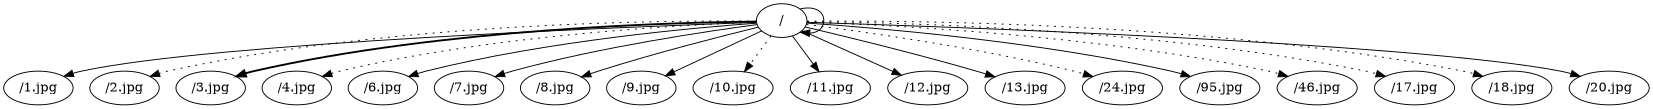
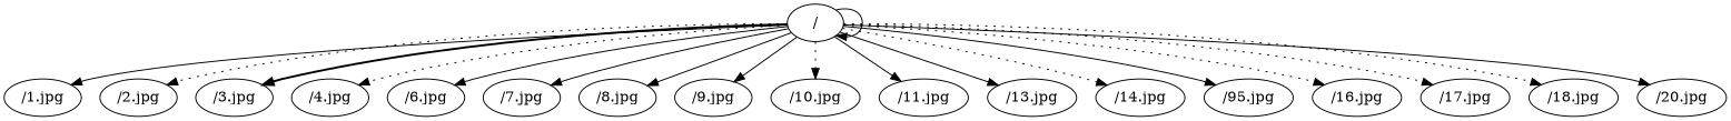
  strict digraph {
    edge [style=solid]
    "/"
    "/1.jpg"
    "/2.jpg"
    "/3.jpg"
    "/4.jpg"
    "/6.jpg"
    "/7.jpg"
    "/8.jpg"
    "/9.jpg"
    "/10.jpg"
    "/11.jpg"
-   "/12.jpg"
    "/13.jpg"
-   "/14.jpg" [label="/24.jpg"]
+   "/14.jpg"
    n15 [label="/95.jpg"]
-   "/16.jpg" [label="/46.jpg"]
+   "/16.jpg"
    "/17.jpg"
    "/18.jpg"
    "/20.jpg"
    "/" -> "/"
    "/" -> "/1.jpg"
    "/" -> "/2.jpg" [style=dotted]
    "/" -> "/3.jpg" [style=bold]
    "/" -> "/4.jpg" [style=dotted]
    "/" -> "/6.jpg"
    "/" -> "/7.jpg"
    "/" -> "/8.jpg"
    "/" -> "/9.jpg"
    "/" -> "/10.jpg" [style=dotted]
    "/" -> "/11.jpg"
-   "/" -> "/12.jpg"
    "/" -> "/13.jpg"
    "/" -> "/14.jpg" [style=dotted]
    "/" -> n15
    "/" -> "/16.jpg" [style=dotted]
    "/" -> "/17.jpg" [style=dotted]
    "/" -> "/18.jpg" [style=dotted]
    "/" -> "/20.jpg"
  }
